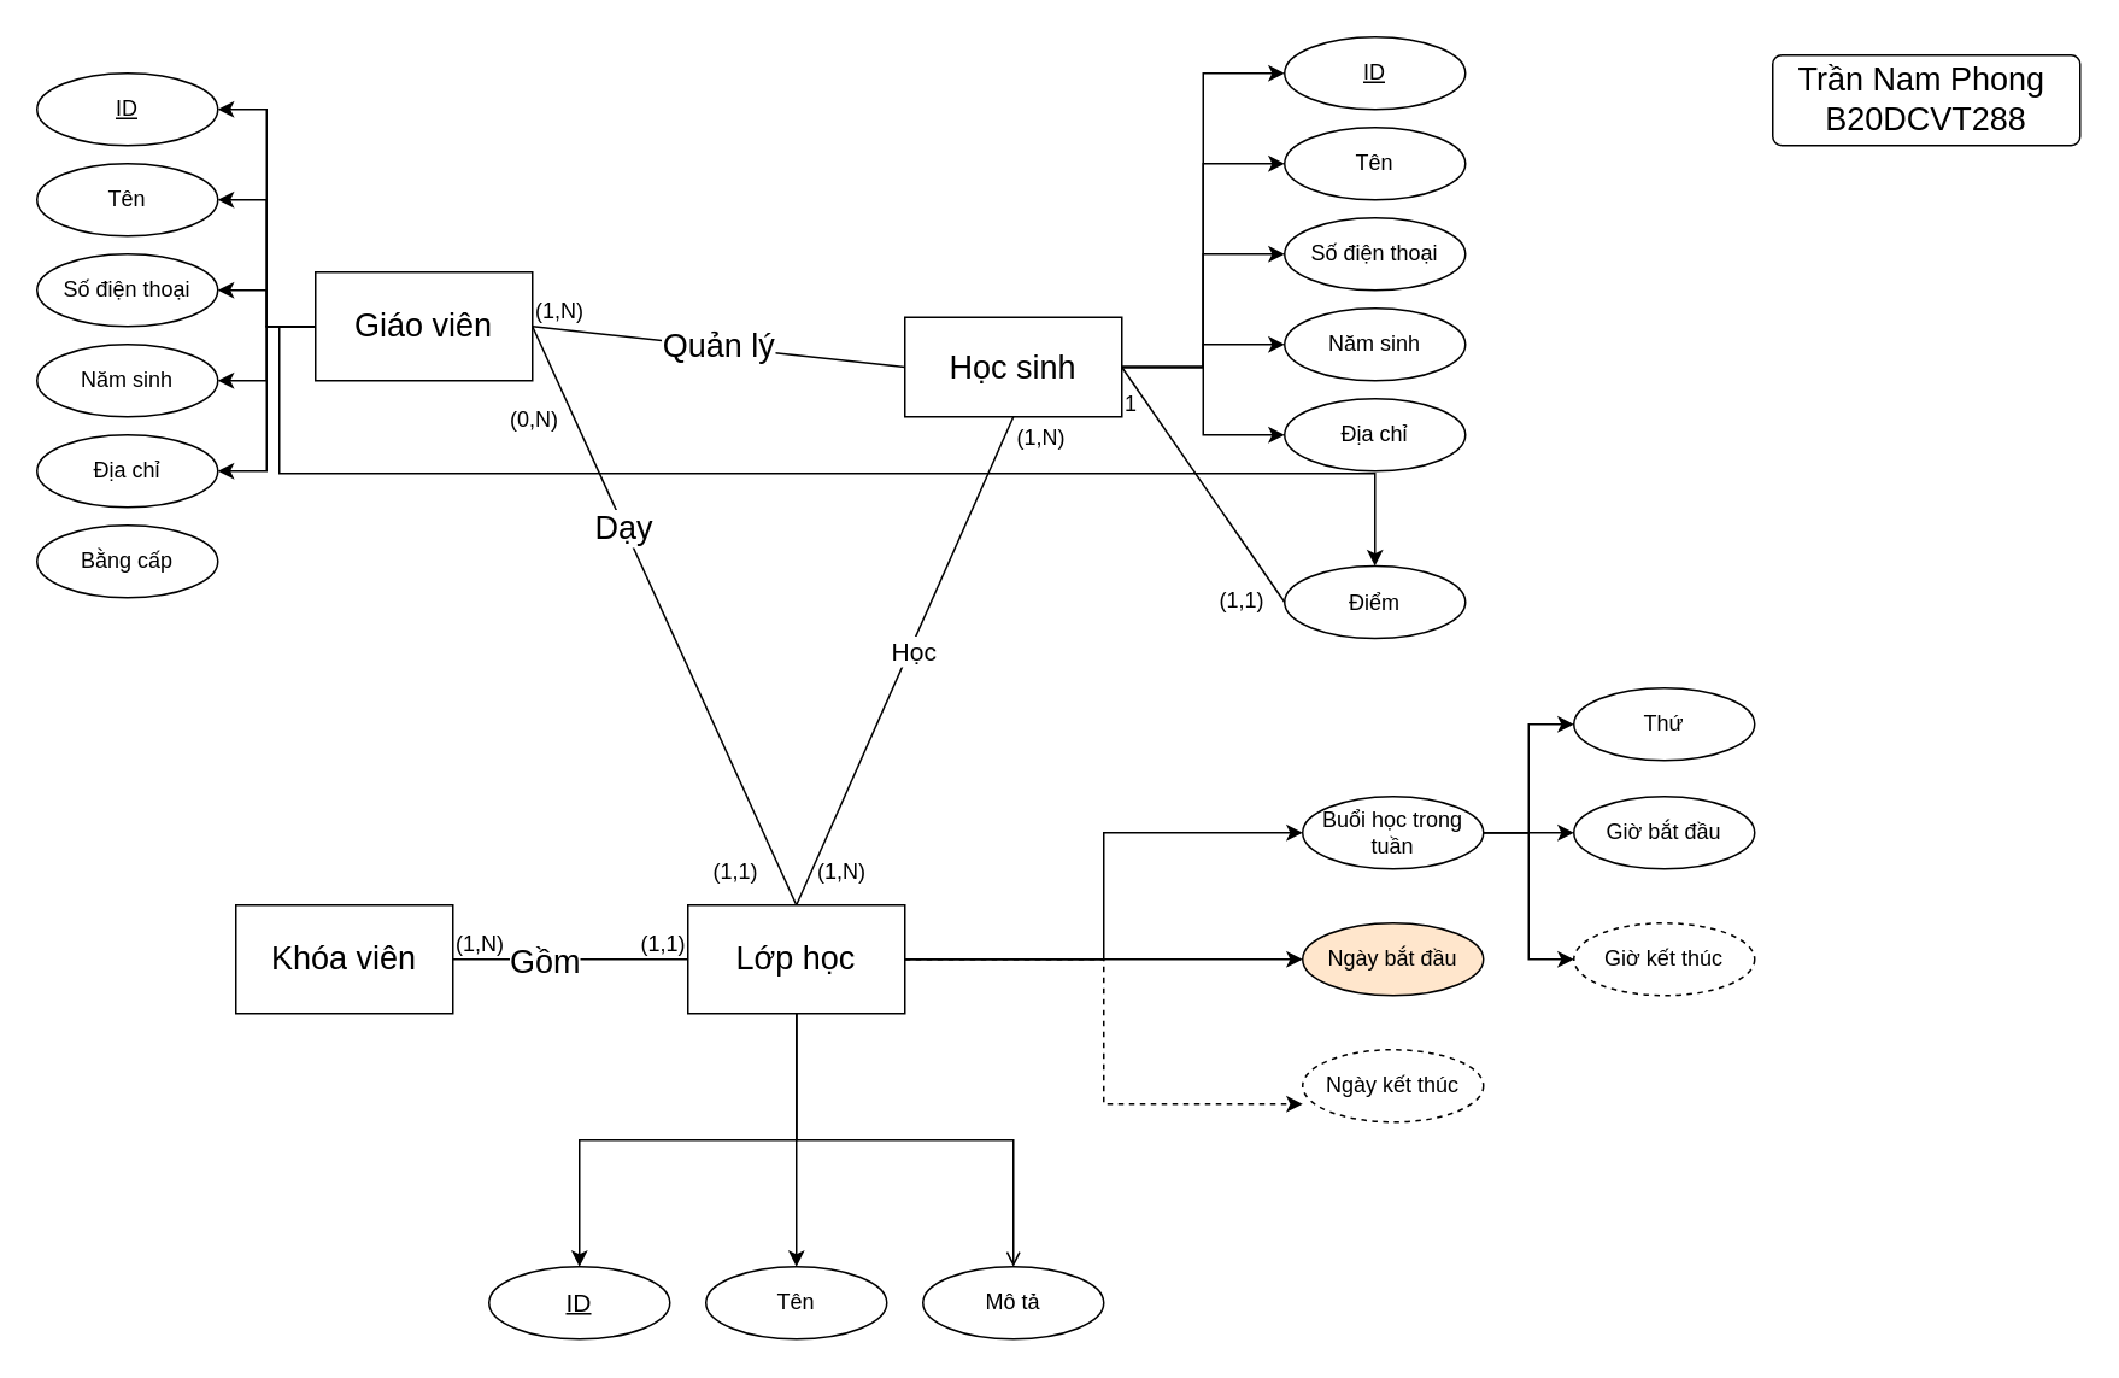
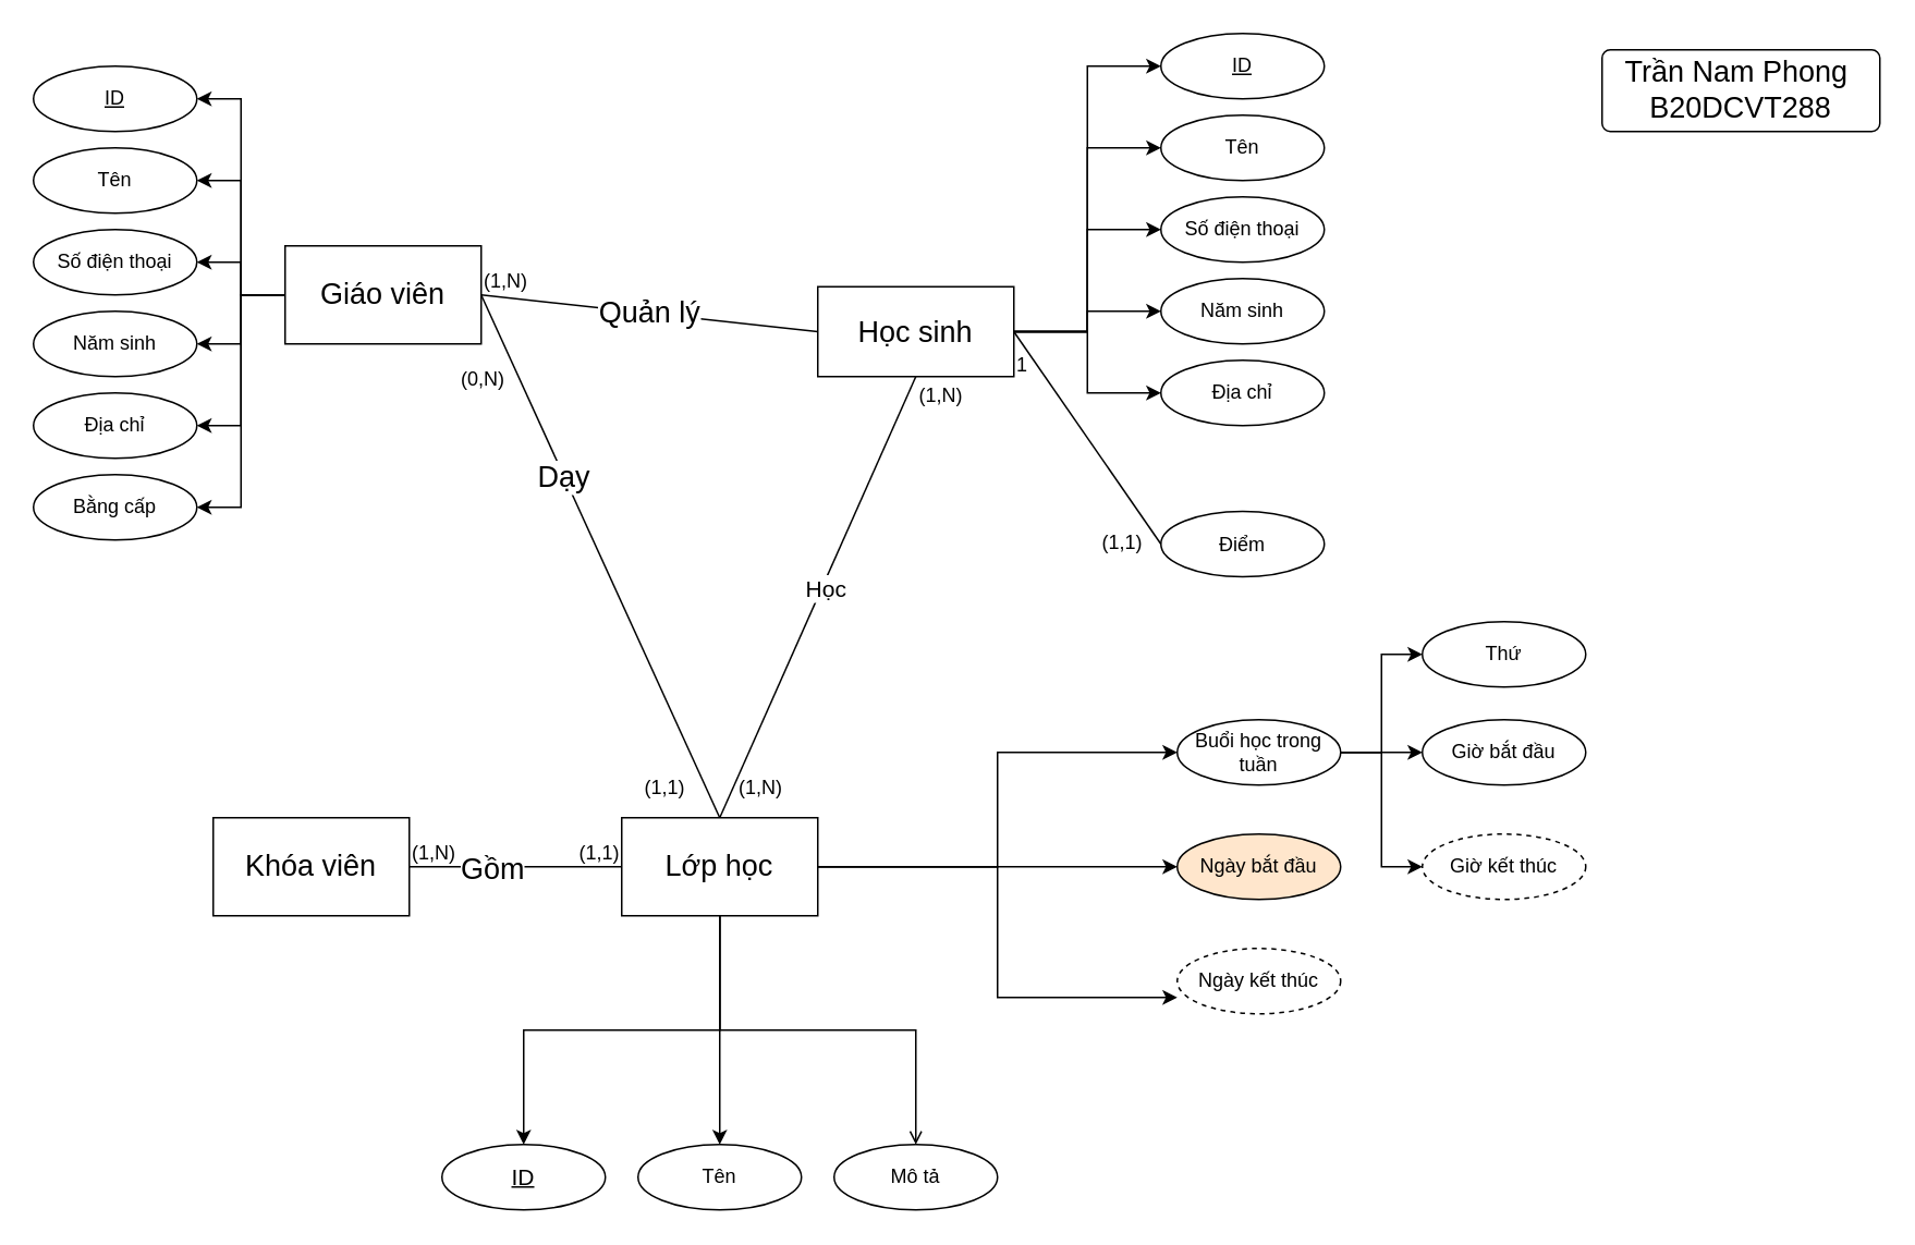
  <mxCell id="0" />
  <mxCell id="1" parent="0" />
  <mxCell id="2" style="edgeStyle=orthogonalEdgeStyle;rounded=0;orthogonalLoop=1;jettySize=auto;html=1;exitX=0;exitY=0.5;exitDx=0;exitDy=0;entryX=1;entryY=0.5;entryDx=0;entryDy=0;" parent="1" source="8" target="9" edge="1"><mxGeometry relative="1" as="geometry" /></mxCell>
  <mxCell id="3" style="edgeStyle=orthogonalEdgeStyle;rounded=0;orthogonalLoop=1;jettySize=auto;html=1;exitX=0;exitY=0.5;exitDx=0;exitDy=0;entryX=1;entryY=0.5;entryDx=0;entryDy=0;" parent="1" source="8" target="10" edge="1"><mxGeometry relative="1" as="geometry" /></mxCell>
  <mxCell id="4" style="edgeStyle=orthogonalEdgeStyle;rounded=0;orthogonalLoop=1;jettySize=auto;html=1;exitX=0;exitY=0.5;exitDx=0;exitDy=0;entryX=1;entryY=0.5;entryDx=0;entryDy=0;" parent="1" source="8" target="11" edge="1"><mxGeometry relative="1" as="geometry" /></mxCell>
  <mxCell id="5" style="edgeStyle=orthogonalEdgeStyle;rounded=0;orthogonalLoop=1;jettySize=auto;html=1;exitX=0;exitY=0.5;exitDx=0;exitDy=0;entryX=1;entryY=0.5;entryDx=0;entryDy=0;" parent="1" source="8" target="14" edge="1"><mxGeometry relative="1" as="geometry" /></mxCell>
  <mxCell id="6" style="edgeStyle=orthogonalEdgeStyle;rounded=0;orthogonalLoop=1;jettySize=auto;html=1;exitX=0;exitY=0.5;exitDx=0;exitDy=0;entryX=1;entryY=0.5;entryDx=0;entryDy=0;" parent="1" source="8" target="12" edge="1"><mxGeometry relative="1" as="geometry" /></mxCell>
- <mxCell id="7" style="edgeStyle=orthogonalEdgeStyle;rounded=0;orthogonalLoop=1;jettySize=auto;html=1;exitX=0;exitY=0.5;exitDx=0;exitDy=0;" parent="1" source="8" target="36" edge="1"><mxGeometry relative="1" as="geometry" /></mxCell>
+ <mxCell id="7" style="edgeStyle=orthogonalEdgeStyle;rounded=0;orthogonalLoop=1;jettySize=auto;html=1;exitX=0;exitY=0.5;exitDx=0;exitDy=0;entryX=1;entryY=0.5;entryDx=0;entryDy=0;" parent="1" source="8" target="13" edge="1"><mxGeometry relative="1" as="geometry" /></mxCell>
  <mxCell id="8" value="&lt;font style=&quot;font-size: 18px;&quot;&gt;Giáo viên&lt;/font&gt;" style="rounded=0;whiteSpace=wrap;html=1;" parent="1" vertex="1"><mxGeometry x="174" y="150" width="120" height="60" as="geometry" /></mxCell>
  <mxCell id="9" value="&lt;u&gt;ID&lt;/u&gt;" style="ellipse;whiteSpace=wrap;html=1;" parent="1" vertex="1"><mxGeometry x="20" y="40" width="100" height="40" as="geometry" /></mxCell>
  <mxCell id="10" value="Tên" style="ellipse;whiteSpace=wrap;html=1;" parent="1" vertex="1"><mxGeometry x="20" y="90" width="100" height="40" as="geometry" /></mxCell>
  <mxCell id="11" value="Số điện thoại" style="ellipse;whiteSpace=wrap;html=1;" parent="1" vertex="1"><mxGeometry x="20" y="140" width="100" height="40" as="geometry" /></mxCell>
  <mxCell id="12" value="Địa chỉ" style="ellipse;whiteSpace=wrap;html=1;" parent="1" vertex="1"><mxGeometry x="20" y="240" width="100" height="40" as="geometry" /></mxCell>
  <mxCell id="13" value="Bằng cấp" style="ellipse;whiteSpace=wrap;html=1;" parent="1" vertex="1"><mxGeometry x="20" y="290" width="100" height="40" as="geometry" /></mxCell>
  <mxCell id="14" value="Năm sinh" style="ellipse;whiteSpace=wrap;html=1;" parent="1" vertex="1"><mxGeometry x="20" y="190" width="100" height="40" as="geometry" /></mxCell>
  <mxCell id="15" value="&lt;font style=&quot;font-size: 18px;&quot;&gt;Khóa viên&lt;/font&gt;" style="rounded=0;whiteSpace=wrap;html=1;" parent="1" vertex="1"><mxGeometry x="130" y="500" width="120" height="60" as="geometry" /></mxCell>
  <mxCell id="16" value="&lt;u&gt;&lt;font style=&quot;font-size: 14px;&quot;&gt;ID&lt;/font&gt;&lt;/u&gt;" style="ellipse;whiteSpace=wrap;html=1;" parent="1" vertex="1"><mxGeometry x="270" y="700" width="100" height="40" as="geometry" /></mxCell>
  <mxCell id="17" value="Tên" style="ellipse;whiteSpace=wrap;html=1;" parent="1" vertex="1"><mxGeometry x="390" y="700" width="100" height="40" as="geometry" /></mxCell>
  <mxCell id="18" value="Mô tả" style="ellipse;whiteSpace=wrap;html=1;" parent="1" vertex="1"><mxGeometry x="510" y="700" width="100" height="40" as="geometry" /></mxCell>
  <mxCell id="19" style="edgeStyle=orthogonalEdgeStyle;rounded=0;orthogonalLoop=1;jettySize=auto;html=1;exitX=0.5;exitY=1;exitDx=0;exitDy=0;" parent="1" source="25" target="16" edge="1"><mxGeometry relative="1" as="geometry" /></mxCell>
  <mxCell id="20" style="edgeStyle=orthogonalEdgeStyle;rounded=0;orthogonalLoop=1;jettySize=auto;html=1;exitX=0.5;exitY=1;exitDx=0;exitDy=0;" parent="1" source="25" target="17" edge="1"><mxGeometry relative="1" as="geometry" /></mxCell>
  <mxCell id="21" style="edgeStyle=orthogonalEdgeStyle;rounded=0;orthogonalLoop=1;jettySize=auto;html=1;exitX=0.5;exitY=1;exitDx=0;exitDy=0;entryX=0.5;entryY=0;entryDx=0;entryDy=0;endArrow=open;" parent="1" source="25" target="18" edge="1"><mxGeometry relative="1" as="geometry" /></mxCell>
  <mxCell id="22" style="edgeStyle=orthogonalEdgeStyle;rounded=0;orthogonalLoop=1;jettySize=auto;html=1;exitX=1;exitY=0.5;exitDx=0;exitDy=0;entryX=0;entryY=0.5;entryDx=0;entryDy=0;" parent="1" source="25" target="43" edge="1"><mxGeometry relative="1" as="geometry" /></mxCell>
  <mxCell id="23" style="edgeStyle=orthogonalEdgeStyle;rounded=0;orthogonalLoop=1;jettySize=auto;html=1;exitX=1;exitY=0.5;exitDx=0;exitDy=0;entryX=0;entryY=0.5;entryDx=0;entryDy=0;" parent="1" source="25" target="38" edge="1"><mxGeometry relative="1" as="geometry" /></mxCell>
- <mxCell id="24" style="edgeStyle=orthogonalEdgeStyle;rounded=0;orthogonalLoop=1;jettySize=auto;html=1;exitX=1;exitY=0.5;exitDx=0;exitDy=0;entryX=0;entryY=0.75;entryDx=0;entryDy=0;entryPerimeter=0;dashed=1;" parent="1" source="25" target="39" edge="1"><mxGeometry relative="1" as="geometry" /></mxCell>
+ <mxCell id="24" style="edgeStyle=orthogonalEdgeStyle;rounded=0;orthogonalLoop=1;jettySize=auto;html=1;exitX=1;exitY=0.5;exitDx=0;exitDy=0;entryX=0;entryY=0.75;entryDx=0;entryDy=0;entryPerimeter=0;" parent="1" source="25" target="39" edge="1"><mxGeometry relative="1" as="geometry" /></mxCell>
  <mxCell id="25" value="&lt;font style=&quot;font-size: 18px;&quot;&gt;Lớp học&lt;/font&gt;" style="rounded=0;whiteSpace=wrap;html=1;" parent="1" vertex="1"><mxGeometry x="380" y="500" width="120" height="60" as="geometry" /></mxCell>
  <mxCell id="26" style="edgeStyle=orthogonalEdgeStyle;rounded=0;orthogonalLoop=1;jettySize=auto;html=1;exitX=1;exitY=0.5;exitDx=0;exitDy=0;entryX=0;entryY=0.5;entryDx=0;entryDy=0;" parent="1" source="31" target="32" edge="1"><mxGeometry relative="1" as="geometry" /></mxCell>
  <mxCell id="27" style="edgeStyle=orthogonalEdgeStyle;rounded=0;orthogonalLoop=1;jettySize=auto;html=1;exitX=1;exitY=0.5;exitDx=0;exitDy=0;entryX=0;entryY=0.5;entryDx=0;entryDy=0;" parent="1" source="31" target="33" edge="1"><mxGeometry relative="1" as="geometry" /></mxCell>
  <mxCell id="28" style="edgeStyle=orthogonalEdgeStyle;rounded=0;orthogonalLoop=1;jettySize=auto;html=1;exitX=1;exitY=0.5;exitDx=0;exitDy=0;entryX=0;entryY=0.5;entryDx=0;entryDy=0;" parent="1" source="31" target="34" edge="1"><mxGeometry relative="1" as="geometry" /></mxCell>
  <mxCell id="29" style="edgeStyle=orthogonalEdgeStyle;rounded=0;orthogonalLoop=1;jettySize=auto;html=1;exitX=1;exitY=0.5;exitDx=0;exitDy=0;entryX=0;entryY=0.5;entryDx=0;entryDy=0;" parent="1" source="31" target="37" edge="1"><mxGeometry relative="1" as="geometry" /></mxCell>
  <mxCell id="30" style="edgeStyle=orthogonalEdgeStyle;rounded=0;orthogonalLoop=1;jettySize=auto;html=1;exitX=1;exitY=0.5;exitDx=0;exitDy=0;entryX=0;entryY=0.5;entryDx=0;entryDy=0;" parent="1" source="31" target="35" edge="1"><mxGeometry relative="1" as="geometry" /></mxCell>
  <mxCell id="31" value="&lt;font style=&quot;font-size: 18px;&quot;&gt;Học sinh&lt;/font&gt;" style="rounded=0;whiteSpace=wrap;html=1;" parent="1" vertex="1"><mxGeometry x="500" y="175" width="120" height="55" as="geometry" /></mxCell>
  <mxCell id="32" value="&lt;u&gt;ID&lt;/u&gt;" style="ellipse;whiteSpace=wrap;html=1;" parent="1" vertex="1"><mxGeometry x="710" y="20" width="100" height="40" as="geometry" /></mxCell>
  <mxCell id="33" value="Tên" style="ellipse;whiteSpace=wrap;html=1;" parent="1" vertex="1"><mxGeometry x="710" y="70" width="100" height="40" as="geometry" /></mxCell>
  <mxCell id="34" value="Số điện thoại" style="ellipse;whiteSpace=wrap;html=1;" parent="1" vertex="1"><mxGeometry x="710" y="120" width="100" height="40" as="geometry" /></mxCell>
  <mxCell id="35" value="Địa chỉ" style="ellipse;whiteSpace=wrap;html=1;" parent="1" vertex="1"><mxGeometry x="710" y="220" width="100" height="40" as="geometry" /></mxCell>
  <mxCell id="36" value="Điểm" style="ellipse;whiteSpace=wrap;html=1;" parent="1" vertex="1"><mxGeometry x="710" y="312.5" width="100" height="40" as="geometry" /></mxCell>
  <mxCell id="37" value="Năm sinh" style="ellipse;whiteSpace=wrap;html=1;" parent="1" vertex="1"><mxGeometry x="710" y="170" width="100" height="40" as="geometry" /></mxCell>
  <mxCell id="38" value="Ngày bắt đầu" style="ellipse;whiteSpace=wrap;html=1;fillColor=#ffe6cc;" parent="1" vertex="1"><mxGeometry x="720" y="510" width="100" height="40" as="geometry" /></mxCell>
  <mxCell id="39" value="Ngày kết thúc" style="ellipse;whiteSpace=wrap;html=1;align=center;dashed=1;" parent="1" vertex="1"><mxGeometry x="720" y="580" width="100" height="40" as="geometry" /></mxCell>
  <mxCell id="40" style="edgeStyle=orthogonalEdgeStyle;rounded=0;orthogonalLoop=1;jettySize=auto;html=1;exitX=1;exitY=0.5;exitDx=0;exitDy=0;entryX=0;entryY=0.5;entryDx=0;entryDy=0;" parent="1" source="43" target="44" edge="1"><mxGeometry relative="1" as="geometry" /></mxCell>
  <mxCell id="41" style="edgeStyle=orthogonalEdgeStyle;rounded=0;orthogonalLoop=1;jettySize=auto;html=1;exitX=1;exitY=0.5;exitDx=0;exitDy=0;entryX=0;entryY=0.5;entryDx=0;entryDy=0;" parent="1" source="43" target="45" edge="1"><mxGeometry relative="1" as="geometry" /></mxCell>
  <mxCell id="42" style="edgeStyle=orthogonalEdgeStyle;rounded=0;orthogonalLoop=1;jettySize=auto;html=1;exitX=1;exitY=0.5;exitDx=0;exitDy=0;entryX=0;entryY=0.5;entryDx=0;entryDy=0;" parent="1" source="43" target="46" edge="1"><mxGeometry relative="1" as="geometry" /></mxCell>
  <mxCell id="43" value="Buổi học trong tuần" style="ellipse;whiteSpace=wrap;html=1;" parent="1" vertex="1"><mxGeometry x="720" y="440" width="100" height="40" as="geometry" /></mxCell>
  <mxCell id="44" value="Thứ" style="ellipse;whiteSpace=wrap;html=1;" parent="1" vertex="1"><mxGeometry x="870" y="380" width="100" height="40" as="geometry" /></mxCell>
  <mxCell id="45" value="Giờ bắt đầu" style="ellipse;whiteSpace=wrap;html=1;" parent="1" vertex="1"><mxGeometry x="870" y="440" width="100" height="40" as="geometry" /></mxCell>
  <mxCell id="46" value="Giờ kết thúc" style="ellipse;whiteSpace=wrap;html=1;align=center;dashed=1;" parent="1" vertex="1"><mxGeometry x="870" y="510" width="100" height="40" as="geometry" /></mxCell>
  <mxCell id="47" value="" style="endArrow=none;html=1;rounded=0;exitX=1;exitY=0.5;exitDx=0;exitDy=0;entryX=0.5;entryY=0;entryDx=0;entryDy=0;" parent="1" source="8" target="25" edge="1"><mxGeometry relative="1" as="geometry"><mxPoint x="290" y="450" as="sourcePoint" /><mxPoint x="450" y="450" as="targetPoint" /></mxGeometry></mxCell>
  <mxCell id="48" value="(0,N)" style="resizable=0;html=1;whiteSpace=wrap;align=left;verticalAlign=bottom;" parent="47" connectable="0" vertex="1"><mxGeometry x="-1" relative="1" as="geometry"><mxPoint x="-14" y="60" as="offset" /></mxGeometry></mxCell>
  <mxCell id="49" value="(1,1)" style="resizable=0;html=1;whiteSpace=wrap;align=right;verticalAlign=bottom;" parent="47" connectable="0" vertex="1"><mxGeometry x="1" relative="1" as="geometry"><mxPoint x="-20" y="-10" as="offset" /></mxGeometry></mxCell>
  <mxCell id="50" value="&lt;font style=&quot;font-size: 18px;&quot;&gt;Dạy&amp;nbsp;&lt;/font&gt;" style="edgeLabel;html=1;align=center;verticalAlign=middle;resizable=0;points=[];" parent="47" vertex="1" connectable="0"><mxGeometry x="-0.298" y="2" relative="1" as="geometry"><mxPoint as="offset" /></mxGeometry></mxCell>
  <mxCell id="51" value="" style="endArrow=none;html=1;rounded=0;exitX=1;exitY=0.5;exitDx=0;exitDy=0;" parent="1" source="15" target="25" edge="1"><mxGeometry relative="1" as="geometry"><mxPoint x="290" y="450" as="sourcePoint" /><mxPoint x="450" y="450" as="targetPoint" /></mxGeometry></mxCell>
  <mxCell id="52" value="(1,N)" style="resizable=0;html=1;whiteSpace=wrap;align=left;verticalAlign=bottom;" parent="51" connectable="0" vertex="1"><mxGeometry x="-1" relative="1" as="geometry" /></mxCell>
  <mxCell id="53" value="(1,1)" style="resizable=0;html=1;whiteSpace=wrap;align=right;verticalAlign=bottom;" parent="51" connectable="0" vertex="1"><mxGeometry x="1" relative="1" as="geometry" /></mxCell>
  <mxCell id="54" value="&lt;font style=&quot;font-size: 18px;&quot;&gt;Gồm&lt;/font&gt;" style="edgeLabel;html=1;align=center;verticalAlign=middle;resizable=0;points=[];" parent="51" vertex="1" connectable="0"><mxGeometry x="-0.228" y="-1" relative="1" as="geometry"><mxPoint as="offset" /></mxGeometry></mxCell>
  <mxCell id="55" value="" style="endArrow=none;html=1;rounded=0;entryX=0.5;entryY=1;entryDx=0;entryDy=0;" parent="1" target="31" edge="1"><mxGeometry relative="1" as="geometry"><mxPoint x="440" y="500" as="sourcePoint" /><mxPoint x="1120" y="260" as="targetPoint" /></mxGeometry></mxCell>
  <mxCell id="56" value="(1,N)" style="resizable=0;html=1;whiteSpace=wrap;align=left;verticalAlign=bottom;" parent="55" connectable="0" vertex="1"><mxGeometry x="-1" relative="1" as="geometry"><mxPoint x="10" y="-10" as="offset" /></mxGeometry></mxCell>
  <mxCell id="57" value="(1,N)" style="resizable=0;html=1;whiteSpace=wrap;align=right;verticalAlign=bottom;" parent="55" connectable="0" vertex="1"><mxGeometry x="1" relative="1" as="geometry"><mxPoint x="30" y="20" as="offset" /></mxGeometry></mxCell>
  <mxCell id="58" value="&lt;font style=&quot;font-size: 14px;&quot;&gt;Học&lt;/font&gt;" style="edgeLabel;html=1;align=center;verticalAlign=middle;resizable=0;points=[];" parent="55" vertex="1" connectable="0"><mxGeometry x="0.049" y="-2" relative="1" as="geometry"><mxPoint as="offset" /></mxGeometry></mxCell>
  <mxCell id="59" value="" style="endArrow=none;html=1;rounded=0;exitX=1;exitY=0.5;exitDx=0;exitDy=0;entryX=0;entryY=0.5;entryDx=0;entryDy=0;" parent="1" source="31" target="36" edge="1"><mxGeometry relative="1" as="geometry"><mxPoint x="530" y="300" as="sourcePoint" /><mxPoint x="690" y="300" as="targetPoint" /></mxGeometry></mxCell>
  <mxCell id="60" value="1" style="resizable=0;html=1;whiteSpace=wrap;align=left;verticalAlign=bottom;" parent="59" connectable="0" vertex="1"><mxGeometry x="-1" relative="1" as="geometry"><mxPoint y="28" as="offset" /></mxGeometry></mxCell>
  <mxCell id="61" value="(1,1)" style="resizable=0;html=1;whiteSpace=wrap;align=right;verticalAlign=bottom;" parent="59" connectable="0" vertex="1"><mxGeometry x="1" relative="1" as="geometry"><mxPoint x="-10" y="8" as="offset" /></mxGeometry></mxCell>
  <mxCell id="62" value="&lt;font style=&quot;font-size: 18px;&quot;&gt;Trần Nam Phong&amp;nbsp;&lt;br&gt;B20DCVT288&lt;/font&gt;" style="rounded=1;arcSize=10;whiteSpace=wrap;html=1;align=center;" parent="1" vertex="1"><mxGeometry x="980" y="30" width="170" height="50" as="geometry" /></mxCell>
  <mxCell id="63" value="" style="endArrow=none;html=1;rounded=0;exitX=1;exitY=0.5;exitDx=0;exitDy=0;entryX=0;entryY=0.5;entryDx=0;entryDy=0;" edge="1" parent="1" source="8" target="31"><mxGeometry relative="1" as="geometry"><mxPoint x="460" y="220" as="sourcePoint" /><mxPoint x="620" y="220" as="targetPoint" /></mxGeometry></mxCell>
  <mxCell id="64" value="(1,N)" style="resizable=0;html=1;whiteSpace=wrap;align=left;verticalAlign=bottom;" connectable="0" vertex="1" parent="63"><mxGeometry x="-1" relative="1" as="geometry" /></mxCell>
  <mxCell id="65" value="&lt;font style=&quot;font-size: 18px;&quot;&gt;Quản lý&lt;/font&gt;" style="edgeLabel;html=1;align=center;verticalAlign=middle;resizable=0;points=[];" vertex="1" connectable="0" parent="63"><mxGeometry x="-0.004" y="1" relative="1" as="geometry"><mxPoint as="offset" /></mxGeometry></mxCell>
